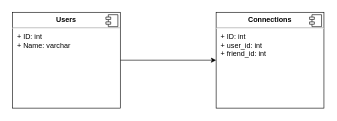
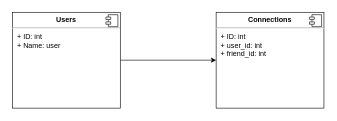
  <mxCell id="0" />
  <mxCell id="1" parent="0" />
  <mxCell id="2" value="&lt;p style=&quot;margin:0px;margin-top:6px;text-align:center;&quot;&gt;&lt;b&gt;Connections&lt;/b&gt;&lt;/p&gt;&lt;hr&gt;&lt;p style=&quot;margin:0px;margin-left:8px;&quot;&gt;+ ID: int&lt;br&gt;+ user_id: int&lt;/p&gt;&lt;p style=&quot;margin:0px;margin-left:8px;&quot;&gt;+ friend_id: int&lt;/p&gt;" style="align=left;overflow=fill;html=1;dropTarget=0;" vertex="1" parent="1"><mxGeometry x="360" y="20" width="180" height="160" as="geometry" /></mxCell>
  <mxCell id="3" value="" style="shape=component;jettyWidth=8;jettyHeight=4;" vertex="1" parent="2"><mxGeometry x="1" width="20" height="20" relative="1" as="geometry"><mxPoint x="-24" y="4" as="offset" /></mxGeometry></mxCell>
  <mxCell id="4" style="edgeStyle=orthogonalEdgeStyle;rounded=0;orthogonalLoop=1;jettySize=auto;html=1;entryX=0;entryY=0.5;entryDx=0;entryDy=0;" edge="1" parent="1" source="5" target="2"><mxGeometry relative="1" as="geometry" /></mxCell>
- <mxCell id="5" value="&lt;p style=&quot;margin:0px;margin-top:6px;text-align:center;&quot;&gt;&lt;b&gt;Users&lt;/b&gt;&lt;/p&gt;&lt;hr&gt;&lt;p style=&quot;margin:0px;margin-left:8px;&quot;&gt;+ ID: int&lt;br&gt;+ Name: varchar&lt;/p&gt;" style="align=left;overflow=fill;html=1;dropTarget=0;" vertex="1" parent="1"><mxGeometry x="20" y="20" width="180" height="160" as="geometry" /></mxCell>
+ <mxCell id="5" value="&lt;p style=&quot;margin:0px;margin-top:6px;text-align:center;&quot;&gt;&lt;b&gt;Users&lt;/b&gt;&lt;/p&gt;&lt;hr&gt;&lt;p style=&quot;margin:0px;margin-left:8px;&quot;&gt;+ ID: int&lt;br&gt;+ Name: user&lt;/p&gt;" style="align=left;overflow=fill;html=1;dropTarget=0;" vertex="1" parent="1"><mxGeometry x="20" y="20" width="180" height="160" as="geometry" /></mxCell>
  <mxCell id="6" value="" style="shape=component;jettyWidth=8;jettyHeight=4;" vertex="1" parent="5"><mxGeometry x="1" width="20" height="20" relative="1" as="geometry"><mxPoint x="-24" y="4" as="offset" /></mxGeometry></mxCell>
